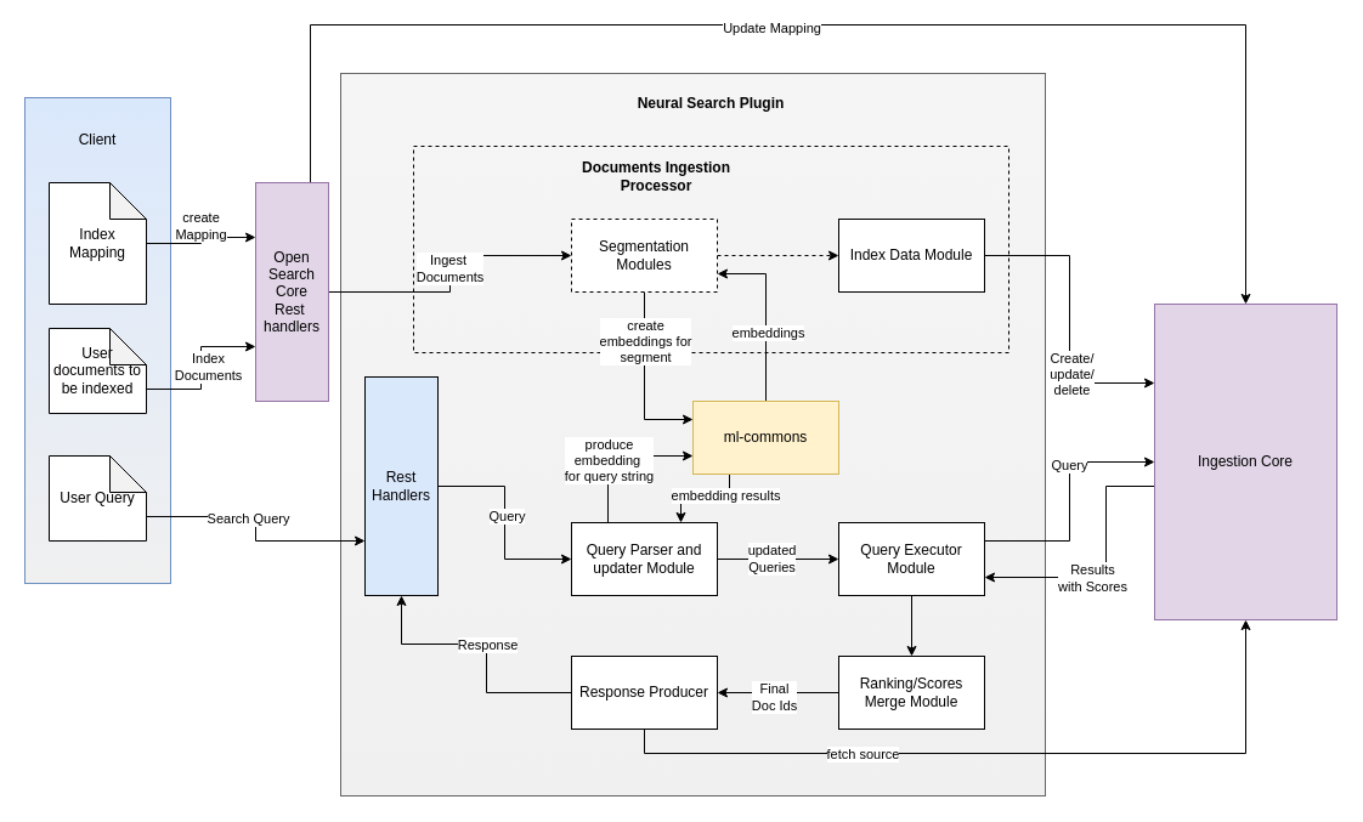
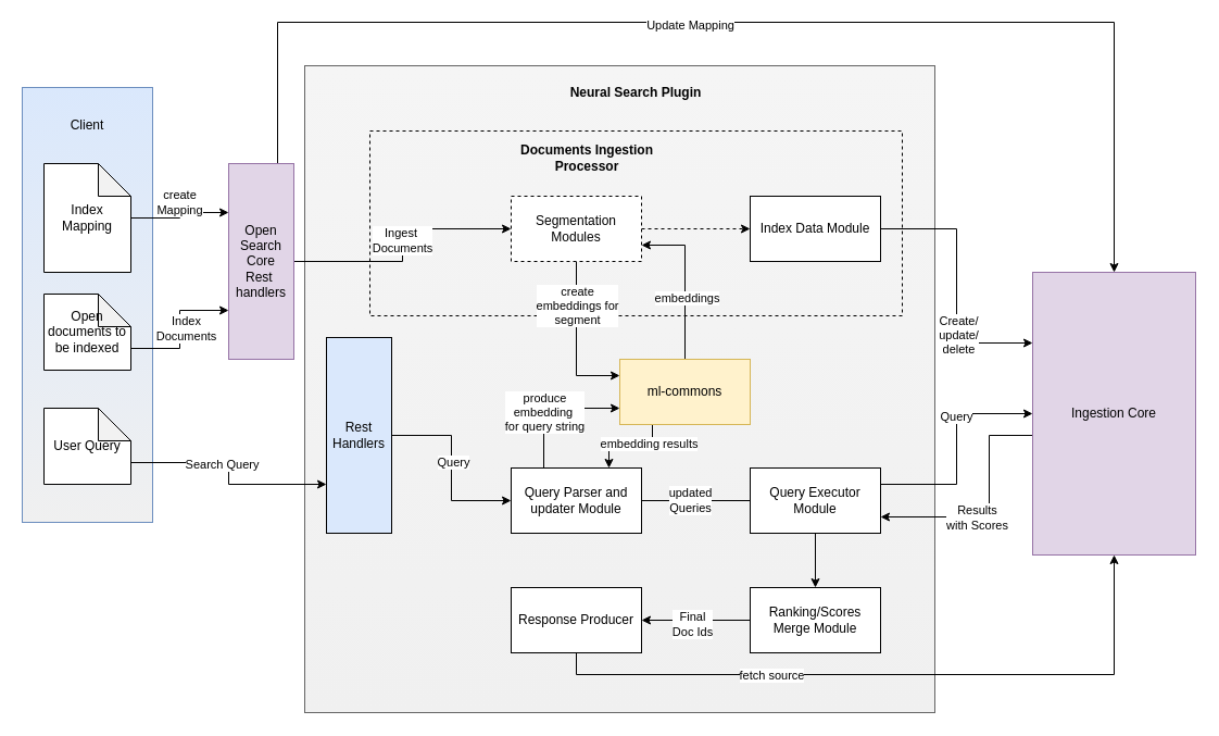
  <mxCell id="0" />
  <mxCell id="1" parent="0" />
  <mxCell id="2" value="" style="rounded=0;whiteSpace=wrap;html=1;fillColor=#dae8fc;strokeColor=#6c8ebf;gradientColor=#F0F0F0;" vertex="1" parent="1"><mxGeometry x="20" y="80" width="120" height="400" as="geometry" /></mxCell>
  <mxCell id="3" value="" style="rounded=0;whiteSpace=wrap;html=1;fillColor=#f5f5f5;fontColor=#333333;strokeColor=#666666;gradientColor=#F0F0F0;" vertex="1" parent="1"><mxGeometry x="280" y="60" width="580" height="595" as="geometry" /></mxCell>
  <mxCell id="4" value="" style="rounded=0;whiteSpace=wrap;html=1;gradientColor=none;fillColor=none;dashed=1;" vertex="1" parent="1"><mxGeometry x="340" y="120" width="490" height="170" as="geometry" /></mxCell>
  <mxCell id="5" style="edgeStyle=orthogonalEdgeStyle;rounded=0;orthogonalLoop=1;jettySize=auto;html=1;exitX=1;exitY=0.5;exitDx=0;exitDy=0;entryX=0;entryY=0.5;entryDx=0;entryDy=0;dashed=1;" edge="1" parent="1" source="8" target="21"><mxGeometry relative="1" as="geometry" /></mxCell>
  <mxCell id="6" style="edgeStyle=orthogonalEdgeStyle;rounded=0;orthogonalLoop=1;jettySize=auto;html=1;exitX=0.5;exitY=1;exitDx=0;exitDy=0;entryX=0;entryY=0.25;entryDx=0;entryDy=0;" edge="1" parent="1" source="8" target="44"><mxGeometry relative="1" as="geometry" /></mxCell>
  <mxCell id="7" value="create&lt;br&gt;embeddings for&lt;br&gt;segment" style="edgeLabel;html=1;align=center;verticalAlign=middle;resizable=0;points=[];" vertex="1" connectable="0" parent="6"><mxGeometry x="-0.641" relative="1" as="geometry"><mxPoint y="14" as="offset" /></mxGeometry></mxCell>
  <mxCell id="8" value="Segmentation Modules" style="rounded=0;whiteSpace=wrap;html=1;dashed=1;" vertex="1" parent="1"><mxGeometry x="470" y="180" width="120" height="60" as="geometry" /></mxCell>
- <mxCell id="9" style="edgeStyle=orthogonalEdgeStyle;rounded=0;orthogonalLoop=1;jettySize=auto;html=1;exitX=1;exitY=0.5;exitDx=0;exitDy=0;" edge="1" parent="1" source="13" target="33"><mxGeometry relative="1" as="geometry" /></mxCell>
+ <mxCell id="9" style="edgeStyle=orthogonalEdgeStyle;rounded=0;orthogonalLoop=1;jettySize=auto;html=1;exitX=1;exitY=0.5;exitDx=0;exitDy=0;endArrow=none;" edge="1" parent="1" source="13" target="33"><mxGeometry relative="1" as="geometry" /></mxCell>
  <mxCell id="10" value="updated&lt;br&gt;Queries" style="edgeLabel;html=1;align=center;verticalAlign=middle;resizable=0;points=[];" vertex="1" connectable="0" parent="9"><mxGeometry x="-0.12" y="1" relative="1" as="geometry"><mxPoint as="offset" /></mxGeometry></mxCell>
  <mxCell id="11" style="edgeStyle=orthogonalEdgeStyle;rounded=0;orthogonalLoop=1;jettySize=auto;html=1;exitX=0.25;exitY=0;exitDx=0;exitDy=0;entryX=0;entryY=0.75;entryDx=0;entryDy=0;" edge="1" parent="1" source="13" target="44"><mxGeometry relative="1" as="geometry" /></mxCell>
  <mxCell id="12" value="produce&lt;br&gt;embedding&amp;nbsp;&lt;br&gt;for query string" style="edgeLabel;html=1;align=center;verticalAlign=middle;resizable=0;points=[];" vertex="1" connectable="0" parent="11"><mxGeometry x="-0.168" relative="1" as="geometry"><mxPoint as="offset" /></mxGeometry></mxCell>
  <mxCell id="13" value="Query Parser and updater Module" style="rounded=0;whiteSpace=wrap;html=1;" vertex="1" parent="1"><mxGeometry x="470" y="430" width="120" height="60" as="geometry" /></mxCell>
  <mxCell id="14" style="edgeStyle=orthogonalEdgeStyle;rounded=0;orthogonalLoop=1;jettySize=auto;html=1;exitX=1;exitY=0.5;exitDx=0;exitDy=0;entryX=0;entryY=0.5;entryDx=0;entryDy=0;" edge="1" parent="1" source="52" target="8"><mxGeometry relative="1" as="geometry" /></mxCell>
  <mxCell id="15" value="Ingest&amp;nbsp;&lt;br&gt;Documents" style="edgeLabel;html=1;align=center;verticalAlign=middle;resizable=0;points=[];" vertex="1" connectable="0" parent="14"><mxGeometry x="0.042" y="1" relative="1" as="geometry"><mxPoint as="offset" /></mxGeometry></mxCell>
  <mxCell id="16" style="edgeStyle=orthogonalEdgeStyle;rounded=0;orthogonalLoop=1;jettySize=auto;html=1;exitX=1;exitY=0.5;exitDx=0;exitDy=0;entryX=0;entryY=0.5;entryDx=0;entryDy=0;" edge="1" parent="1" source="18" target="13"><mxGeometry relative="1" as="geometry" /></mxCell>
  <mxCell id="17" value="Query" style="edgeLabel;html=1;align=center;verticalAlign=middle;resizable=0;points=[];" vertex="1" connectable="0" parent="16"><mxGeometry x="-0.067" y="1" relative="1" as="geometry"><mxPoint as="offset" /></mxGeometry></mxCell>
  <mxCell id="18" value="Rest Handlers" style="rounded=0;whiteSpace=wrap;html=1;fillColor=#dae8fc;" vertex="1" parent="1"><mxGeometry x="300" y="310" width="60" height="180" as="geometry" /></mxCell>
  <mxCell id="19" style="edgeStyle=orthogonalEdgeStyle;rounded=0;orthogonalLoop=1;jettySize=auto;html=1;exitX=1;exitY=0.5;exitDx=0;exitDy=0;entryX=0;entryY=0.25;entryDx=0;entryDy=0;" edge="1" parent="1" source="21" target="47"><mxGeometry relative="1" as="geometry" /></mxCell>
  <mxCell id="20" value="Create/&lt;br&gt;update/&lt;br&gt;delete" style="edgeLabel;html=1;align=center;verticalAlign=middle;resizable=0;points=[];" vertex="1" connectable="0" parent="19"><mxGeometry x="0.364" y="1" relative="1" as="geometry"><mxPoint as="offset" /></mxGeometry></mxCell>
  <mxCell id="21" value="Index Data Module" style="rounded=0;whiteSpace=wrap;html=1;" vertex="1" parent="1"><mxGeometry x="690" y="180" width="120" height="60" as="geometry" /></mxCell>
  <mxCell id="22" style="edgeStyle=orthogonalEdgeStyle;rounded=0;orthogonalLoop=1;jettySize=auto;html=1;exitX=0;exitY=0.5;exitDx=0;exitDy=0;entryX=1;entryY=0.5;entryDx=0;entryDy=0;" edge="1" parent="1" source="24" target="29"><mxGeometry relative="1" as="geometry" /></mxCell>
  <mxCell id="23" value="Final&lt;br&gt;Doc Ids" style="edgeLabel;html=1;align=center;verticalAlign=middle;resizable=0;points=[];" vertex="1" connectable="0" parent="22"><mxGeometry x="0.08" y="3" relative="1" as="geometry"><mxPoint as="offset" /></mxGeometry></mxCell>
  <mxCell id="24" value="Ranking/Scores&lt;br&gt;Merge Module" style="rounded=0;whiteSpace=wrap;html=1;" vertex="1" parent="1"><mxGeometry x="690" y="540" width="120" height="60" as="geometry" /></mxCell>
- <mxCell id="25" style="edgeStyle=orthogonalEdgeStyle;rounded=0;orthogonalLoop=1;jettySize=auto;html=1;exitX=0;exitY=0.5;exitDx=0;exitDy=0;entryX=0.5;entryY=1;entryDx=0;entryDy=0;" edge="1" parent="1" source="29" target="18"><mxGeometry relative="1" as="geometry"><Array as="points"><mxPoint x="400" y="570" /><mxPoint x="400" y="530" /><mxPoint x="330" y="530" /></Array></mxGeometry></mxCell>
- <mxCell id="26" value="Response" style="edgeLabel;html=1;align=center;verticalAlign=middle;resizable=0;points=[];" vertex="1" connectable="0" parent="25"><mxGeometry x="0.004" relative="1" as="geometry"><mxPoint as="offset" /></mxGeometry></mxCell>
  <mxCell id="27" style="edgeStyle=orthogonalEdgeStyle;rounded=0;orthogonalLoop=1;jettySize=auto;html=1;exitX=0.5;exitY=1;exitDx=0;exitDy=0;" edge="1" parent="1" source="29" target="47"><mxGeometry relative="1" as="geometry"><Array as="points"><mxPoint x="530" y="620" /><mxPoint x="1025" y="620" /></Array></mxGeometry></mxCell>
  <mxCell id="28" value="fetch source" style="edgeLabel;html=1;align=center;verticalAlign=middle;resizable=0;points=[];" vertex="1" connectable="0" parent="27"><mxGeometry x="-0.363" y="-2" relative="1" as="geometry"><mxPoint y="-2" as="offset" /></mxGeometry></mxCell>
  <mxCell id="29" value="Response Producer" style="rounded=0;whiteSpace=wrap;html=1;" vertex="1" parent="1"><mxGeometry x="470" y="540" width="120" height="60" as="geometry" /></mxCell>
  <mxCell id="30" style="edgeStyle=orthogonalEdgeStyle;rounded=0;orthogonalLoop=1;jettySize=auto;html=1;exitX=0.5;exitY=1;exitDx=0;exitDy=0;" edge="1" parent="1" source="33" target="24"><mxGeometry relative="1" as="geometry" /></mxCell>
  <mxCell id="31" style="edgeStyle=orthogonalEdgeStyle;rounded=0;orthogonalLoop=1;jettySize=auto;html=1;exitX=1;exitY=0.25;exitDx=0;exitDy=0;entryX=0;entryY=0.5;entryDx=0;entryDy=0;" edge="1" parent="1" source="33" target="47"><mxGeometry relative="1" as="geometry" /></mxCell>
  <mxCell id="32" value="Query" style="edgeLabel;html=1;align=center;verticalAlign=middle;resizable=0;points=[];" vertex="1" connectable="0" parent="31"><mxGeometry x="0.298" y="1" relative="1" as="geometry"><mxPoint as="offset" /></mxGeometry></mxCell>
  <mxCell id="33" value="Query Executor Module" style="rounded=0;whiteSpace=wrap;html=1;" vertex="1" parent="1"><mxGeometry x="690" y="430" width="120" height="60" as="geometry" /></mxCell>
  <mxCell id="34" style="edgeStyle=orthogonalEdgeStyle;rounded=0;orthogonalLoop=1;jettySize=auto;html=1;exitX=0;exitY=0;exitDx=80;exitDy=50;exitPerimeter=0;entryX=0;entryY=0.75;entryDx=0;entryDy=0;" edge="1" parent="1" source="36" target="52"><mxGeometry relative="1" as="geometry" /></mxCell>
  <mxCell id="35" value="Index&lt;br&gt;Documents" style="edgeLabel;html=1;align=center;verticalAlign=middle;resizable=0;points=[];" vertex="1" connectable="0" parent="34"><mxGeometry x="-0.182" y="-1" relative="1" as="geometry"><mxPoint x="4" y="-13" as="offset" /></mxGeometry></mxCell>
- <mxCell id="36" value="User documents to be indexed" style="shape=note;whiteSpace=wrap;html=1;backgroundOutline=1;darkOpacity=0.05;" vertex="1" parent="1"><mxGeometry x="40" y="270" width="80" height="70" as="geometry" /></mxCell>
+ <mxCell id="36" value="Open documents to be indexed" style="shape=note;whiteSpace=wrap;html=1;backgroundOutline=1;darkOpacity=0.05;" vertex="1" parent="1"><mxGeometry x="40" y="270" width="80" height="70" as="geometry" /></mxCell>
  <mxCell id="37" style="edgeStyle=orthogonalEdgeStyle;rounded=0;orthogonalLoop=1;jettySize=auto;html=1;exitX=0;exitY=0;exitDx=70;exitDy=50;exitPerimeter=0;entryX=0;entryY=0.75;entryDx=0;entryDy=0;" edge="1" parent="1" source="39" target="18"><mxGeometry relative="1" as="geometry" /></mxCell>
  <mxCell id="38" value="Search Query" style="edgeLabel;html=1;align=center;verticalAlign=middle;resizable=0;points=[];" vertex="1" connectable="0" parent="37"><mxGeometry x="-0.073" y="-1" relative="1" as="geometry"><mxPoint x="-4" as="offset" /></mxGeometry></mxCell>
  <mxCell id="39" value="User Query" style="shape=note;whiteSpace=wrap;html=1;backgroundOutline=1;darkOpacity=0.05;" vertex="1" parent="1"><mxGeometry x="40" y="375" width="80" height="70" as="geometry" /></mxCell>
  <mxCell id="40" style="edgeStyle=orthogonalEdgeStyle;rounded=0;orthogonalLoop=1;jettySize=auto;html=1;exitX=0.25;exitY=1;exitDx=0;exitDy=0;entryX=0.75;entryY=0;entryDx=0;entryDy=0;" edge="1" parent="1" source="44" target="13"><mxGeometry relative="1" as="geometry" /></mxCell>
  <mxCell id="41" value="embedding results" style="edgeLabel;html=1;align=center;verticalAlign=middle;resizable=0;points=[];" vertex="1" connectable="0" parent="40"><mxGeometry x="-0.4" y="2" relative="1" as="geometry"><mxPoint y="-5" as="offset" /></mxGeometry></mxCell>
  <mxCell id="42" style="edgeStyle=orthogonalEdgeStyle;rounded=0;orthogonalLoop=1;jettySize=auto;html=1;exitX=0.5;exitY=0;exitDx=0;exitDy=0;entryX=1;entryY=0.75;entryDx=0;entryDy=0;" edge="1" parent="1" source="44" target="8"><mxGeometry relative="1" as="geometry" /></mxCell>
  <mxCell id="43" value="embeddings" style="edgeLabel;html=1;align=center;verticalAlign=middle;resizable=0;points=[];" vertex="1" connectable="0" parent="42"><mxGeometry x="-0.214" y="-1" relative="1" as="geometry"><mxPoint as="offset" /></mxGeometry></mxCell>
  <mxCell id="44" value="ml-commons" style="rounded=0;whiteSpace=wrap;html=1;fillColor=#fff2cc;strokeColor=#d6b656;" vertex="1" parent="1"><mxGeometry x="570" y="330" width="120" height="60" as="geometry" /></mxCell>
  <mxCell id="45" style="edgeStyle=orthogonalEdgeStyle;rounded=0;orthogonalLoop=1;jettySize=auto;html=1;exitX=0;exitY=0.75;exitDx=0;exitDy=0;entryX=1;entryY=0.75;entryDx=0;entryDy=0;" edge="1" parent="1" source="47" target="33"><mxGeometry relative="1" as="geometry"><Array as="points"><mxPoint x="910" y="400" /><mxPoint x="910" y="475" /></Array></mxGeometry></mxCell>
  <mxCell id="46" value="Results&lt;br&gt;with Scores" style="edgeLabel;html=1;align=center;verticalAlign=middle;resizable=0;points=[];" vertex="1" connectable="0" parent="45"><mxGeometry x="0.323" y="2" relative="1" as="geometry"><mxPoint y="-2" as="offset" /></mxGeometry></mxCell>
  <mxCell id="47" value="Ingestion Core" style="rounded=0;whiteSpace=wrap;html=1;fillColor=#e1d5e7;strokeColor=#9673a6;" vertex="1" parent="1"><mxGeometry x="950" y="250" width="150" height="260" as="geometry" /></mxCell>
  <mxCell id="48" value="&lt;b&gt;Neural Search Plugin&lt;/b&gt;" style="text;html=1;strokeColor=none;fillColor=none;align=center;verticalAlign=middle;whiteSpace=wrap;rounded=0;" vertex="1" parent="1"><mxGeometry x="515" y="70" width="140" height="30" as="geometry" /></mxCell>
  <mxCell id="49" value="&lt;b&gt;Documents Ingestion Processor&lt;/b&gt;" style="text;html=1;strokeColor=none;fillColor=none;align=center;verticalAlign=middle;whiteSpace=wrap;rounded=0;" vertex="1" parent="1"><mxGeometry x="470" width="140" height="30" as="geometry" y="130" /></mxCell>
  <mxCell id="50" style="edgeStyle=orthogonalEdgeStyle;rounded=0;orthogonalLoop=1;jettySize=auto;html=1;exitX=0.75;exitY=0;exitDx=0;exitDy=0;entryX=0.5;entryY=0;entryDx=0;entryDy=0;" edge="1" parent="1" source="52" target="47"><mxGeometry relative="1" as="geometry"><Array as="points"><mxPoint x="255" y="20" /><mxPoint x="1025" y="20" /></Array></mxGeometry></mxCell>
  <mxCell id="51" value="Update Mapping" style="edgeLabel;html=1;align=center;verticalAlign=middle;resizable=0;points=[];" vertex="1" connectable="0" parent="50"><mxGeometry x="-0.099" y="-2" relative="1" as="geometry"><mxPoint as="offset" /></mxGeometry></mxCell>
  <mxCell id="52" value="Open &lt;br&gt;Search&lt;br&gt;Core&lt;br&gt;Rest&amp;nbsp;&lt;br&gt;handlers" style="rounded=0;whiteSpace=wrap;html=1;fillColor=#e1d5e7;strokeColor=#9673a6;" vertex="1" parent="1"><mxGeometry x="210" y="150" width="60" height="180" as="geometry" /></mxCell>
  <mxCell id="53" style="edgeStyle=orthogonalEdgeStyle;rounded=0;orthogonalLoop=1;jettySize=auto;html=1;exitX=0;exitY=0;exitDx=80;exitDy=50;exitPerimeter=0;entryX=0;entryY=0.25;entryDx=0;entryDy=0;" edge="1" parent="1" source="55" target="52"><mxGeometry relative="1" as="geometry" /></mxCell>
  <mxCell id="54" value="create&lt;br&gt;Mapping" style="edgeLabel;html=1;align=center;verticalAlign=middle;resizable=0;points=[];" vertex="1" connectable="0" parent="53"><mxGeometry x="-0.259" y="2" relative="1" as="geometry"><mxPoint x="9" y="-13" as="offset" /></mxGeometry></mxCell>
  <mxCell id="55" value="Index Mapping" style="shape=note;whiteSpace=wrap;html=1;backgroundOutline=1;darkOpacity=0.05;" vertex="1" parent="1"><mxGeometry x="40" y="150" width="80" height="100" as="geometry" /></mxCell>
  <mxCell id="56" value="Client" style="text;html=1;strokeColor=none;fillColor=none;align=center;verticalAlign=middle;whiteSpace=wrap;rounded=0;" vertex="1" parent="1"><mxGeometry x="50" y="100" width="60" height="30" as="geometry" /></mxCell>
